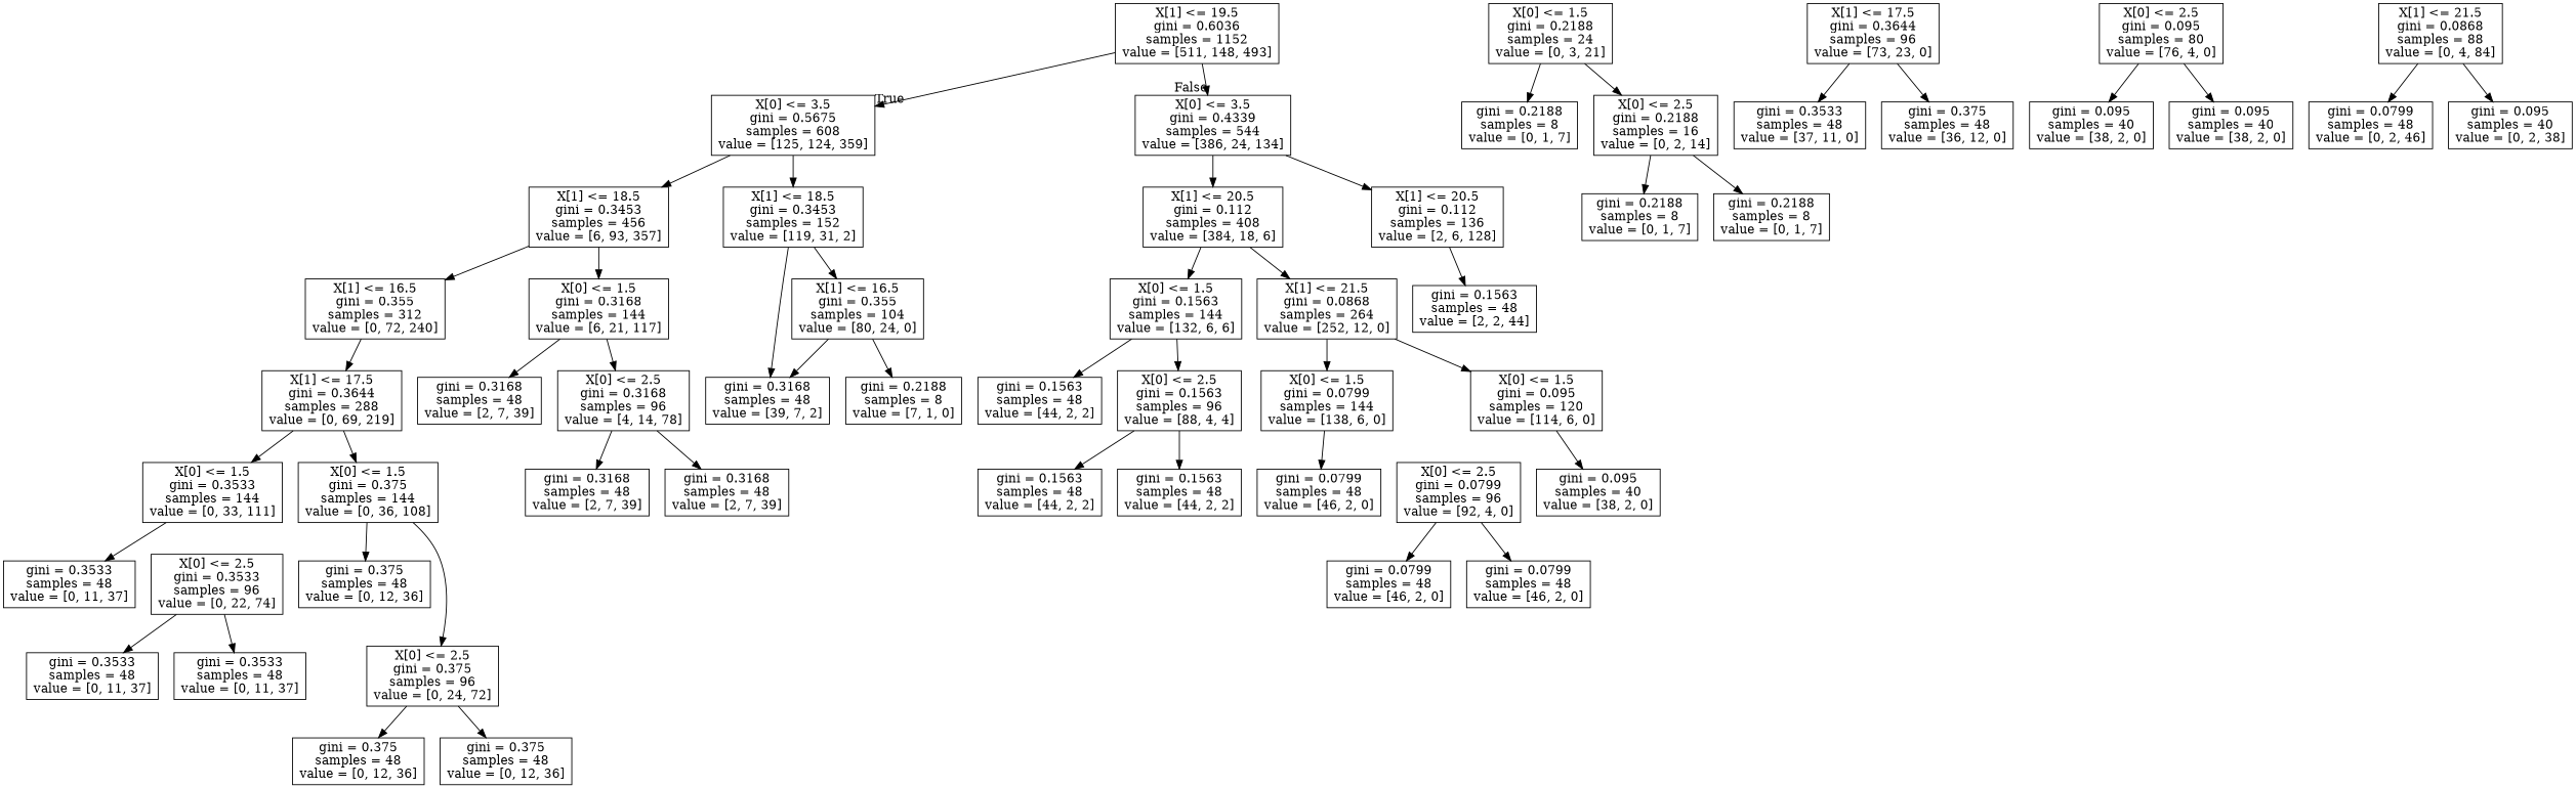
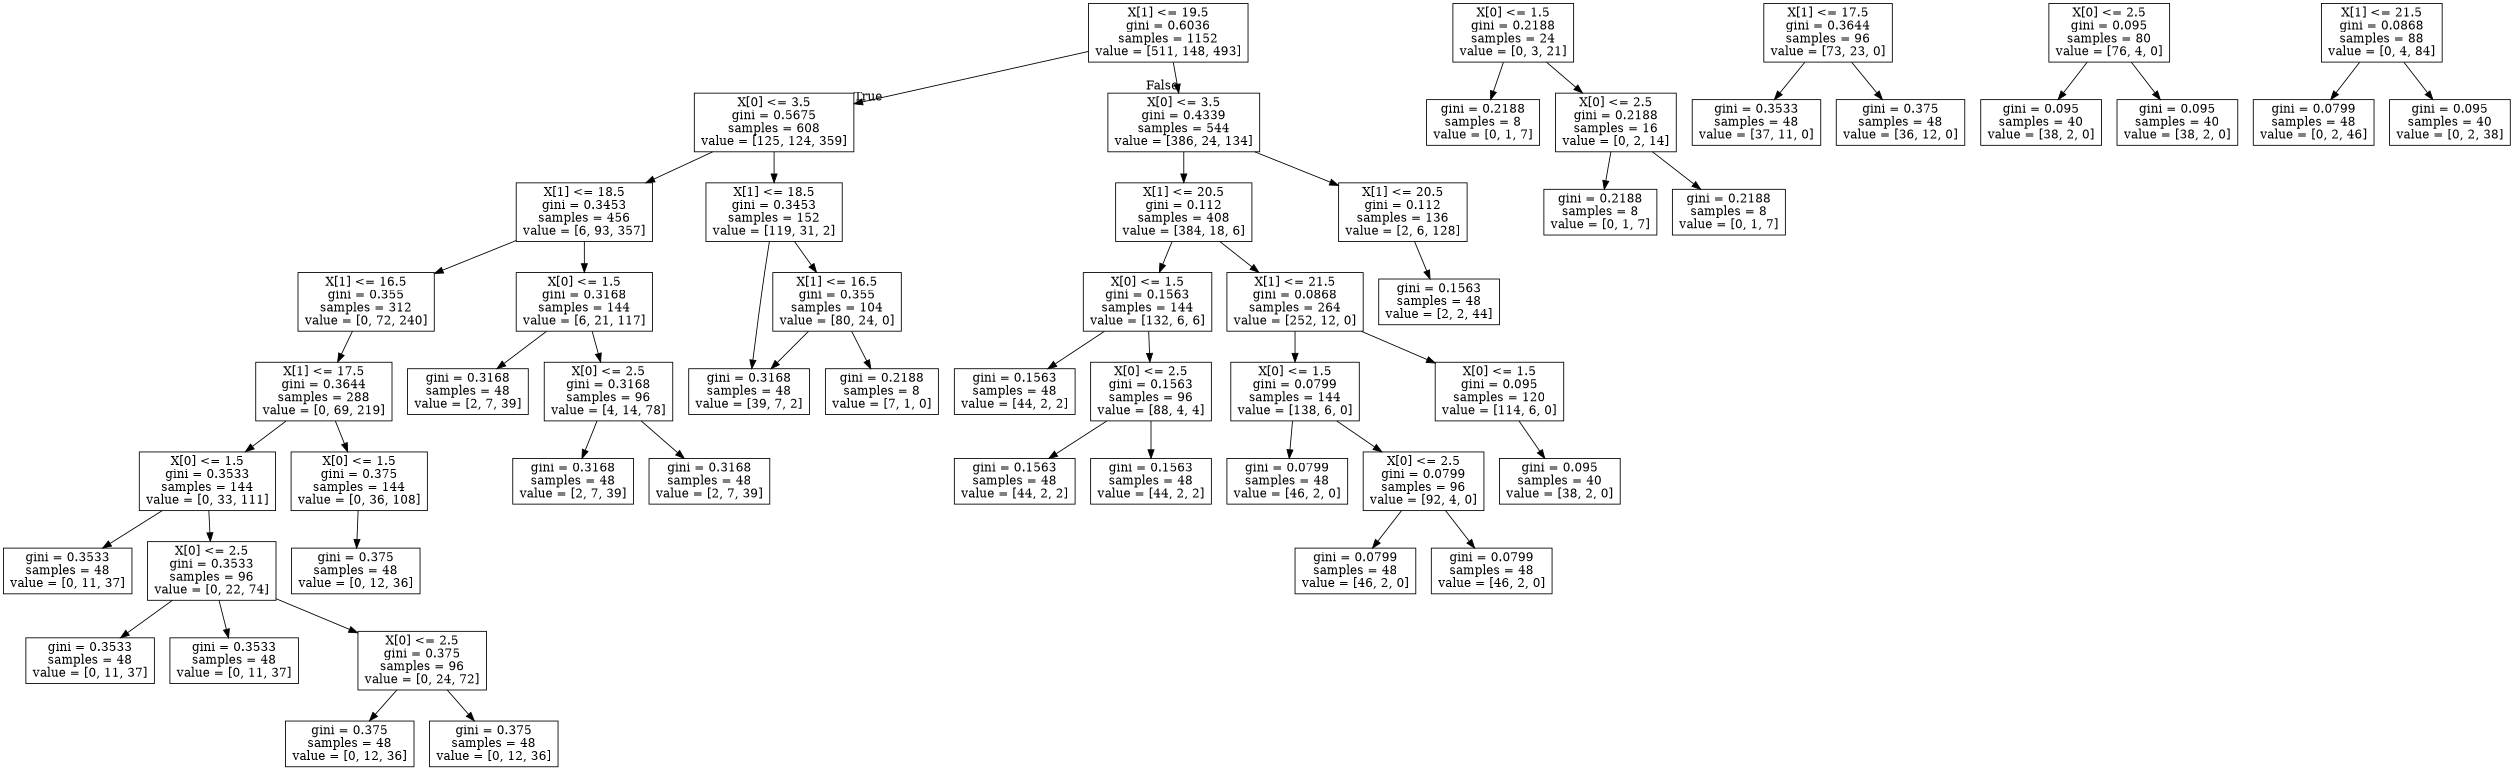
  digraph {
    node [shape=box]
    n1 [label="X[1] <= 19.5\ngini = 0.6036\nsamples = 1152\nvalue = [511, 148, 493]"]
    n2 [label="X[0] <= 3.5\ngini = 0.5675\nsamples = 608\nvalue = [125, 124, 359]"]
    n3 [label="X[0] <= 3.5\ngini = 0.4339\nsamples = 544\nvalue = [386, 24, 134]"]
    n4 [label="X[1] <= 18.5\ngini = 0.3453\nsamples = 456\nvalue = [6, 93, 357]"]
    n5 [label="X[1] <= 18.5\ngini = 0.3453\nsamples = 152\nvalue = [119, 31, 2]"]
    n6 [label="X[1] <= 20.5\ngini = 0.112\nsamples = 408\nvalue = [384, 18, 6]"]
    n7 [label="X[1] <= 20.5\ngini = 0.112\nsamples = 136\nvalue = [2, 6, 128]"]
    n8 [label="X[1] <= 16.5\ngini = 0.355\nsamples = 312\nvalue = [0, 72, 240]"]
    n9 [label="X[0] <= 1.5\ngini = 0.3168\nsamples = 144\nvalue = [6, 21, 117]"]
    n10 [label="X[1] <= 16.5\ngini = 0.355\nsamples = 104\nvalue = [80, 24, 0]"]
    n11 [label="gini = 0.3168\nsamples = 48\nvalue = [39, 7, 2]"]
    n12 [label="X[1] <= 17.5\ngini = 0.3644\nsamples = 288\nvalue = [0, 69, 219]"]
    n13 [label="gini = 0.3168\nsamples = 48\nvalue = [2, 7, 39]"]
    n14 [label="X[0] <= 2.5\ngini = 0.3168\nsamples = 96\nvalue = [4, 14, 78]"]
    n15 [label="X[0] <= 1.5\ngini = 0.2188\nsamples = 24\nvalue = [0, 3, 21]"]
    n16 [label="gini = 0.2188\nsamples = 8\nvalue = [0, 1, 7]"]
    n17 [label="X[0] <= 2.5\ngini = 0.2188\nsamples = 16\nvalue = [0, 2, 14]"]
    n18 [label="X[0] <= 1.5\ngini = 0.3533\nsamples = 144\nvalue = [0, 33, 111]"]
    n19 [label="X[0] <= 1.5\ngini = 0.375\nsamples = 144\nvalue = [0, 36, 108]"]
    n20 [label="gini = 0.2188\nsamples = 8\nvalue = [0, 1, 7]"]
    n21 [label="gini = 0.2188\nsamples = 8\nvalue = [0, 1, 7]"]
    n22 [label="gini = 0.3533\nsamples = 48\nvalue = [0, 11, 37]"]
    n23 [label="X[0] <= 2.5\ngini = 0.3533\nsamples = 96\nvalue = [0, 22, 74]"]
    n24 [label="gini = 0.375\nsamples = 48\nvalue = [0, 12, 36]"]
    n25 [label="X[0] <= 2.5\ngini = 0.375\nsamples = 96\nvalue = [0, 24, 72]"]
    n26 [label="gini = 0.3533\nsamples = 48\nvalue = [0, 11, 37]"]
    n27 [label="gini = 0.3533\nsamples = 48\nvalue = [0, 11, 37]"]
    n28 [label="gini = 0.375\nsamples = 48\nvalue = [0, 12, 36]"]
    n29 [label="gini = 0.375\nsamples = 48\nvalue = [0, 12, 36]"]
    n30 [label="gini = 0.3168\nsamples = 48\nvalue = [2, 7, 39]"]
    n31 [label="gini = 0.3168\nsamples = 48\nvalue = [2, 7, 39]"]
    n32 [label="gini = 0.2188\nsamples = 8\nvalue = [7, 1, 0]"]
    n33 [label="X[1] <= 17.5\ngini = 0.3644\nsamples = 96\nvalue = [73, 23, 0]"]
    n34 [label="gini = 0.3533\nsamples = 48\nvalue = [37, 11, 0]"]
    n35 [label="gini = 0.375\nsamples = 48\nvalue = [36, 12, 0]"]
    n36 [label="X[0] <= 1.5\ngini = 0.1563\nsamples = 144\nvalue = [132, 6, 6]"]
    n37 [label="X[1] <= 21.5\ngini = 0.0868\nsamples = 264\nvalue = [252, 12, 0]"]
    n38 [label="gini = 0.1563\nsamples = 48\nvalue = [2, 2, 44]"]
    n39 [label="gini = 0.1563\nsamples = 48\nvalue = [44, 2, 2]"]
    n40 [label="X[0] <= 2.5\ngini = 0.1563\nsamples = 96\nvalue = [88, 4, 4]"]
    n41 [label="X[0] <= 1.5\ngini = 0.0799\nsamples = 144\nvalue = [138, 6, 0]"]
    n42 [label="X[0] <= 1.5\ngini = 0.095\nsamples = 120\nvalue = [114, 6, 0]"]
    n43 [label="gini = 0.1563\nsamples = 48\nvalue = [44, 2, 2]"]
    n44 [label="gini = 0.1563\nsamples = 48\nvalue = [44, 2, 2]"]
    n45 [label="gini = 0.0799\nsamples = 48\nvalue = [46, 2, 0]"]
    n46 [label="X[0] <= 2.5\ngini = 0.0799\nsamples = 96\nvalue = [92, 4, 0]"]
    n47 [label="gini = 0.095\nsamples = 40\nvalue = [38, 2, 0]"]
    n48 [label="gini = 0.0799\nsamples = 48\nvalue = [46, 2, 0]"]
    n49 [label="gini = 0.0799\nsamples = 48\nvalue = [46, 2, 0]"]
    n50 [label="X[0] <= 2.5\ngini = 0.095\nsamples = 80\nvalue = [76, 4, 0]"]
    n51 [label="gini = 0.095\nsamples = 40\nvalue = [38, 2, 0]"]
    n52 [label="gini = 0.095\nsamples = 40\nvalue = [38, 2, 0]"]
    n53 [label="X[1] <= 21.5\ngini = 0.0868\nsamples = 88\nvalue = [0, 4, 84]"]
    n54 [label="gini = 0.0799\nsamples = 48\nvalue = [0, 2, 46]"]
    n55 [label="gini = 0.095\nsamples = 40\nvalue = [0, 2, 38]"]
    n1 -> n2 [headlabel=True labelangle=45 labeldistance=2.5]
    n1 -> n3 [headlabel=False labelangle=-45 labeldistance=2.5]
    n2 -> n4
    n2 -> n5
    n3 -> n6
    n3 -> n7
    n4 -> n8
    n4 -> n9
    n5 -> n10
    n5 -> n11
    n6 -> n36
    n6 -> n37
    n7 -> n38
    n8 -> n12
    n9 -> n13
    n9 -> n14
    n10 -> n11
    n10 -> n32
    n12 -> n18
    n12 -> n19
    n14 -> n30
    n14 -> n31
    n15 -> n16
    n15 -> n17
    n17 -> n20
    n17 -> n21
    n18 -> n22
+   n18 -> n23
    n19 -> n24
-   n19 -> n25
+   n23 -> n25
    n23 -> n26
    n23 -> n27
    n25 -> n28
    n25 -> n29
    n33 -> n34
    n33 -> n35
    n36 -> n39
    n36 -> n40
    n37 -> n41
    n37 -> n42
    n40 -> n43
    n40 -> n44
    n41 -> n45
+   n41 -> n46
    n42 -> n47
    n46 -> n48
    n46 -> n49
    n50 -> n51
    n50 -> n52
    n53 -> n54
    n53 -> n55
  }
